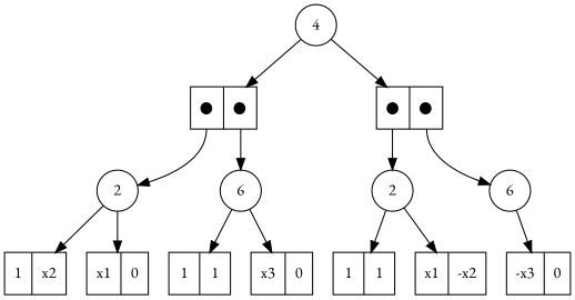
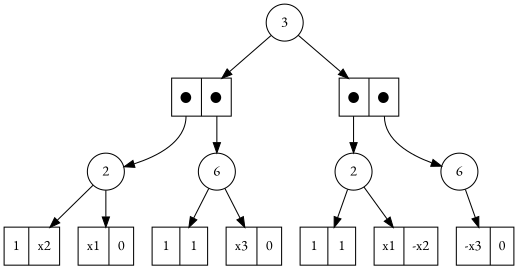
  digraph {
    fontname="EB Garamond"
    node [shape=record fontname="EB Garamond"]
    edge [fontname="EB Garamond"]
-   n1 [label=4 shape=circle]
+   n1 [label=3 shape=circle]
    n2 [label="<f0> ●|<f1> ●"]
    n3 [label="<f0> ●|<f1> ●"]
    n4 [label=2 shape=circle]
    n5 [label=6 shape=circle]
    n6 [label="<f0> 1|<f1> x2"]
    n7 [label="<f0> x1|<f1> 0"]
    n8 [label="<f0> 1|<f1> 1"]
    n9 [label="<f0> x3|<f1> 0"]
    n10 [label=2 shape=circle]
    n11 [label=6 shape=circle]
    n12 [label="<f0> 1|<f1> 1"]
    n13 [label="<f0> x1|<f1> -x2"]
    n14 [label="<f0> -x3|<f1> 0"]
    n1 -> n2
    n1 -> n3
    n2 -> n4 [tailport=f0]
    n2 -> n5 [tailport=f1]
    n3 -> n10 [tailport=f0]
    n3 -> n11 [tailport=f1]
    n4 -> n6
    n4 -> n7
    n5 -> n8
    n5 -> n9
    n10 -> n12
    n10 -> n13
    n11 -> n14
  }
